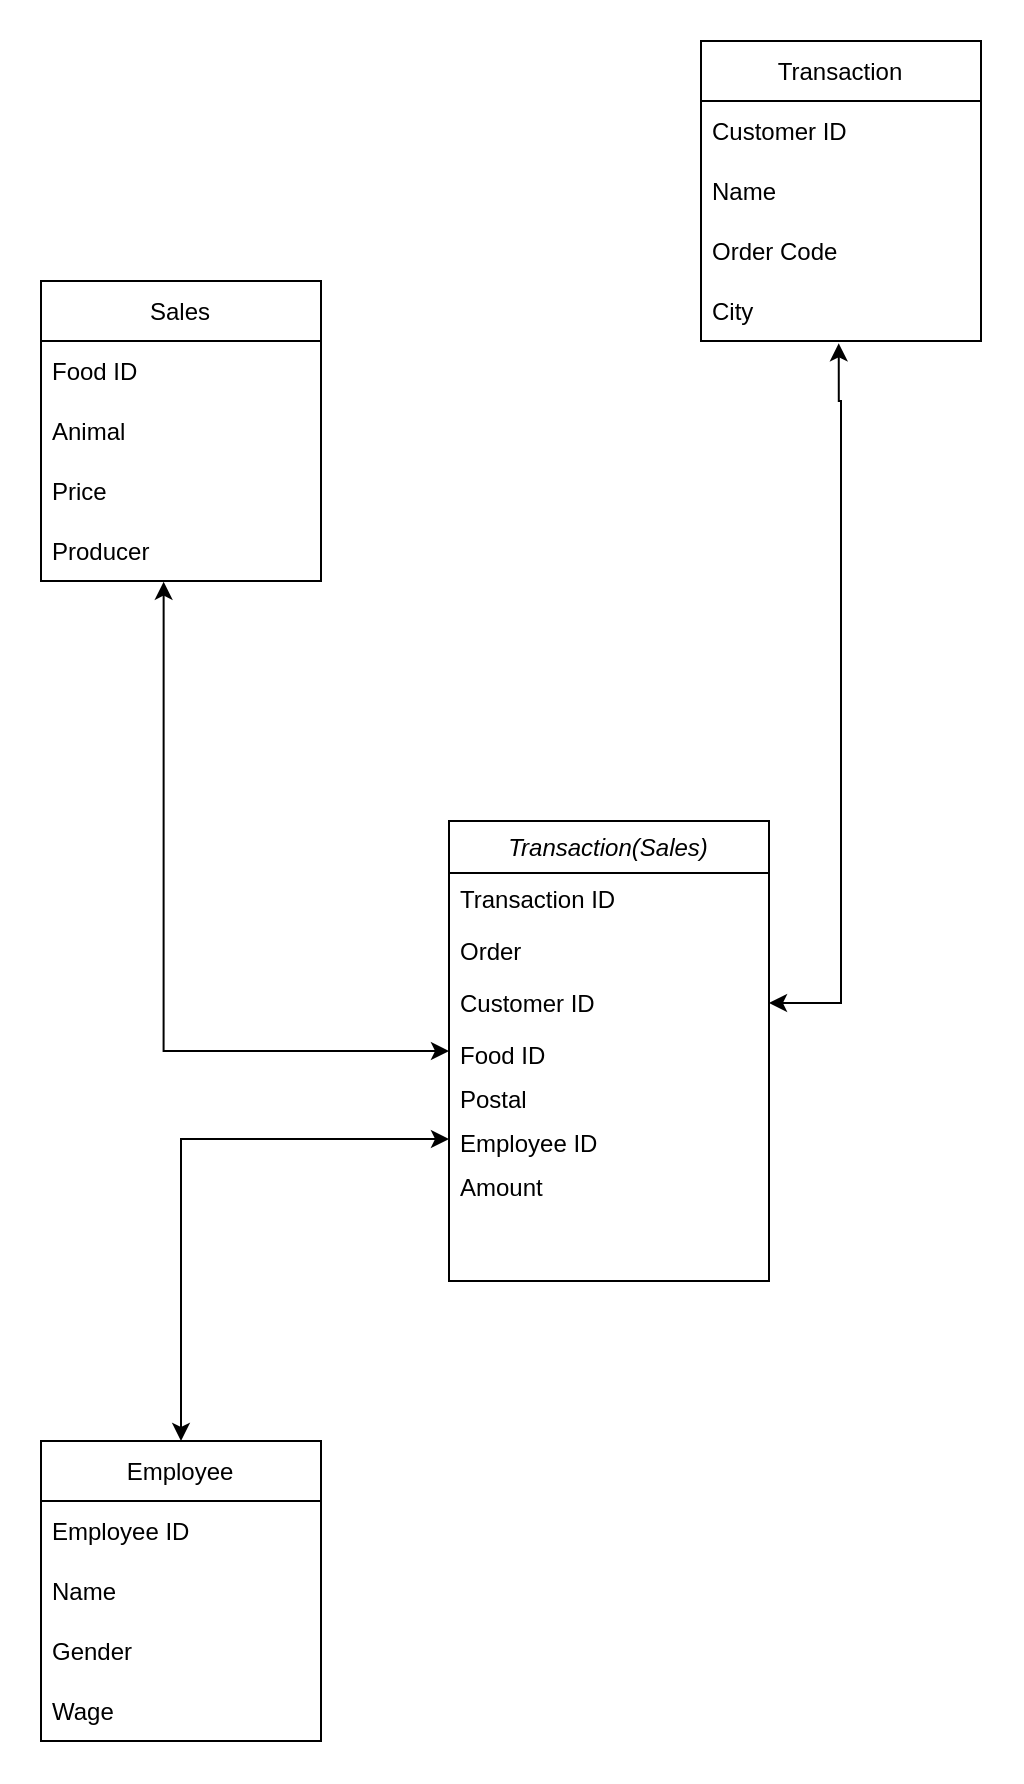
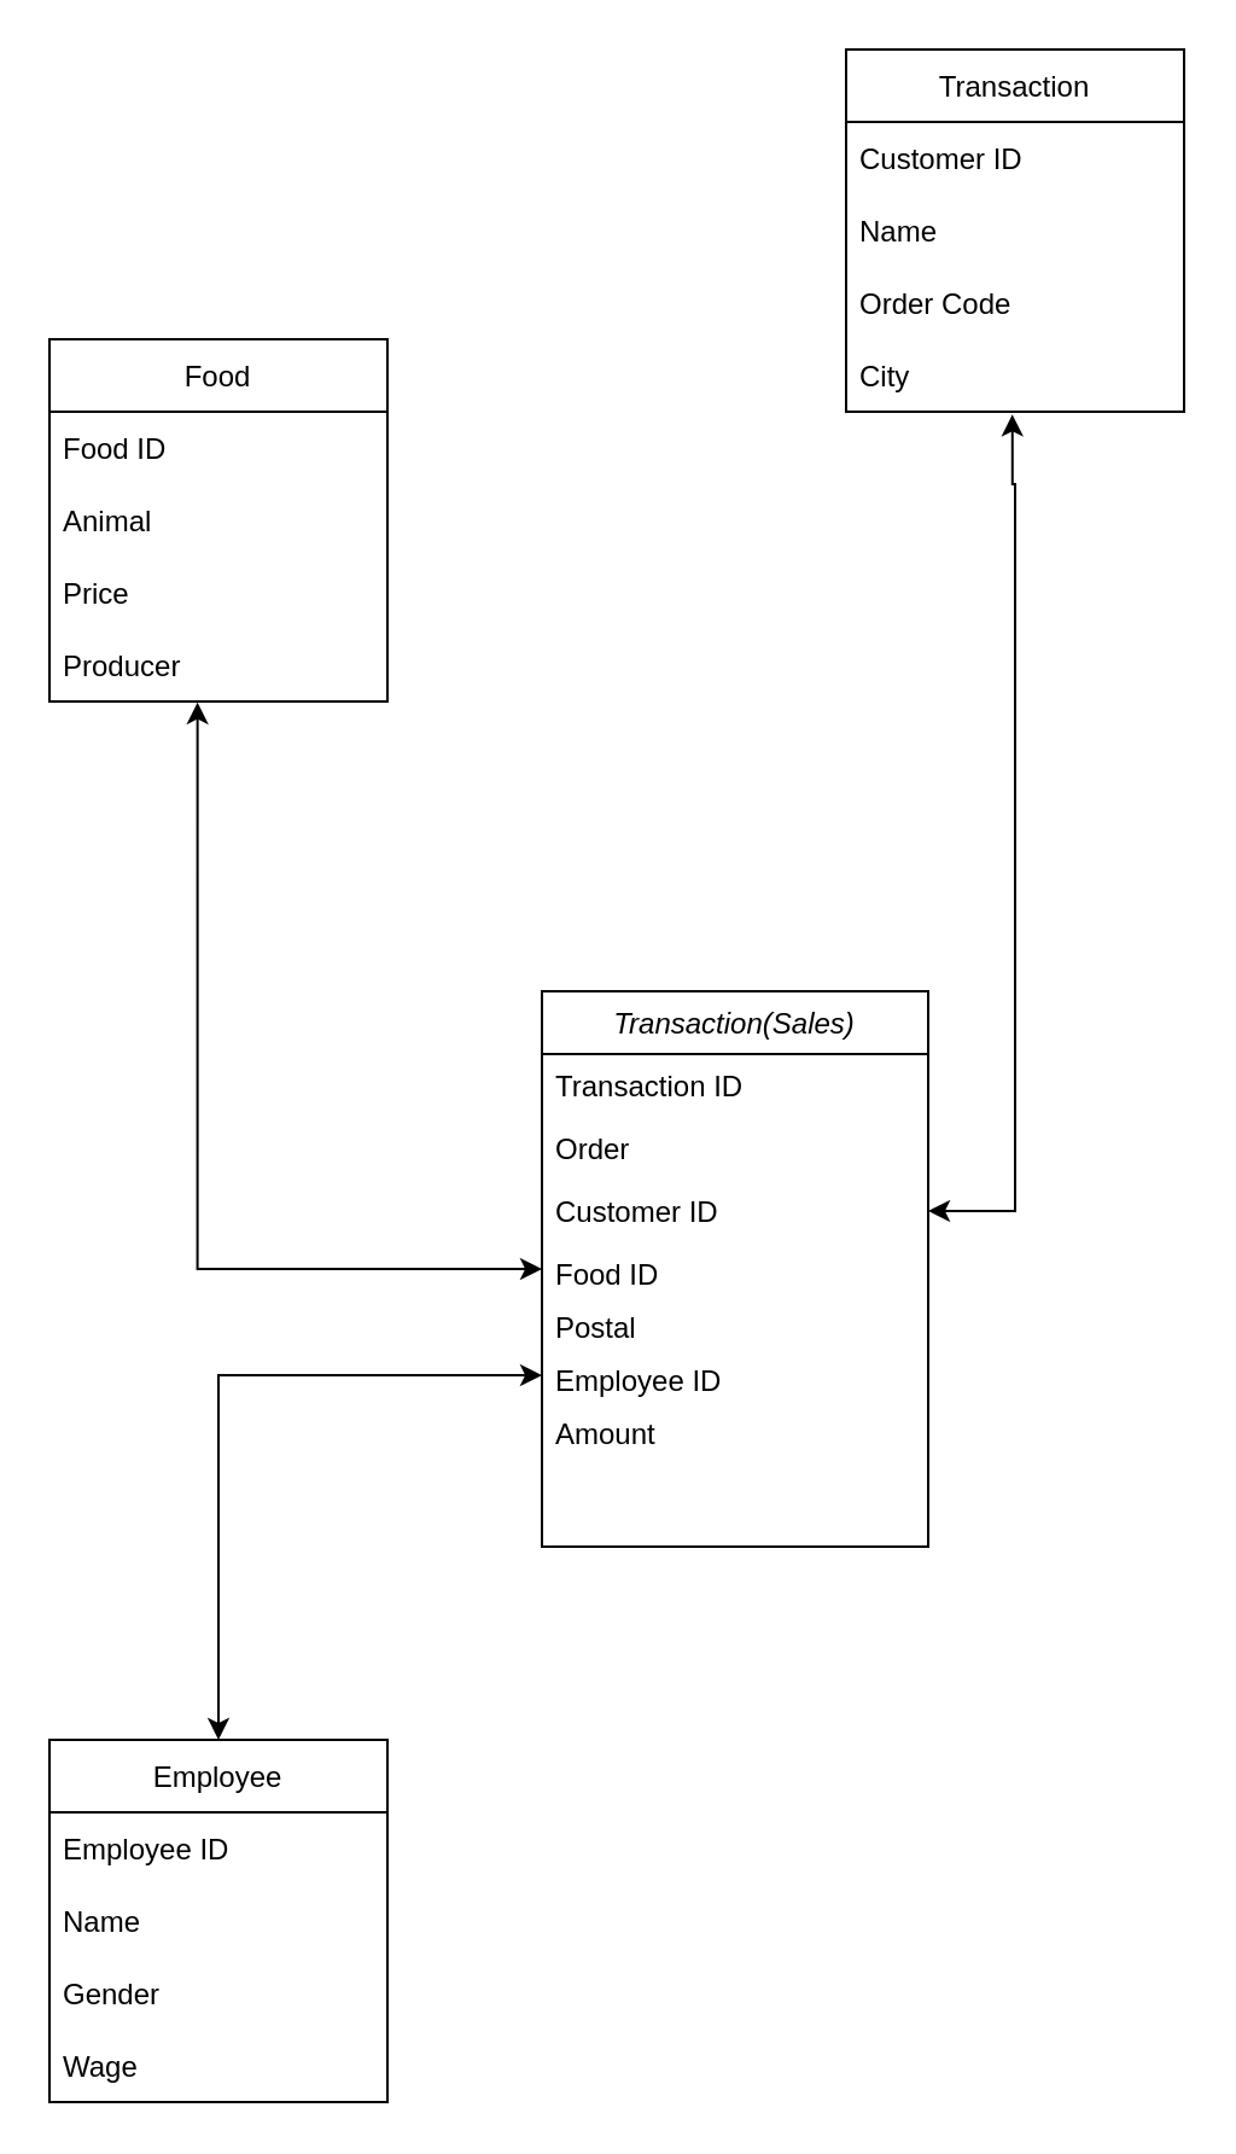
  <mxCell id="0" />
  <mxCell id="1" parent="0" />
  <mxCell id="2" style="edgeStyle=orthogonalEdgeStyle;rounded=0;orthogonalLoop=1;jettySize=auto;html=1;exitX=1;exitY=0.5;exitDx=0;exitDy=0;entryX=0.492;entryY=1.039;entryDx=0;entryDy=0;entryPerimeter=0;startArrow=classic;startFill=1;" edge="1" parent="1" source="7" target="16"><mxGeometry relative="1" as="geometry"><Array as="points"><mxPoint x="420" y="501" /><mxPoint x="420" y="200" /><mxPoint x="419" y="200" /></Array></mxGeometry></mxCell>
  <mxCell id="3" style="edgeStyle=orthogonalEdgeStyle;rounded=0;orthogonalLoop=1;jettySize=auto;html=1;exitX=0;exitY=0.5;exitDx=0;exitDy=0;entryX=0.5;entryY=0;entryDx=0;entryDy=0;startArrow=classic;startFill=1;" edge="1" parent="1" source="10" target="23"><mxGeometry relative="1" as="geometry"><Array as="points"><mxPoint x="224" y="569" /><mxPoint x="90" y="570" /></Array></mxGeometry></mxCell>
  <mxCell id="4" value="Transaction(Sales)" style="swimlane;fontStyle=2;align=center;verticalAlign=top;childLayout=stackLayout;horizontal=1;startSize=26;horizontalStack=0;resizeParent=1;resizeLast=0;collapsible=1;marginBottom=0;rounded=0;shadow=0;strokeWidth=1;" parent="1" vertex="1"><mxGeometry x="224" y="410" width="160" height="230" as="geometry"><mxRectangle x="230" y="140" width="160" height="26" as="alternateBounds" /></mxGeometry></mxCell>
  <mxCell id="5" value="Transaction ID" style="text;align=left;verticalAlign=top;spacingLeft=4;spacingRight=4;overflow=hidden;rotatable=0;points=[[0,0.5],[1,0.5]];portConstraint=eastwest;" parent="4" vertex="1"><mxGeometry y="26" width="160" height="26" as="geometry" /></mxCell>
  <mxCell id="6" value="Order" style="text;align=left;verticalAlign=top;spacingLeft=4;spacingRight=4;overflow=hidden;rotatable=0;points=[[0,0.5],[1,0.5]];portConstraint=eastwest;" vertex="1" parent="4"><mxGeometry y="52" width="160" height="26" as="geometry" /></mxCell>
  <mxCell id="7" value="Customer ID" style="text;align=left;verticalAlign=top;spacingLeft=4;spacingRight=4;overflow=hidden;rotatable=0;points=[[0,0.5],[1,0.5]];portConstraint=eastwest;rounded=0;shadow=0;html=0;" parent="4" vertex="1"><mxGeometry y="78" width="160" height="26" as="geometry" /></mxCell>
  <mxCell id="8" value="Food ID" style="text;align=left;verticalAlign=top;spacingLeft=4;spacingRight=4;overflow=hidden;rotatable=0;points=[[0,0.5],[1,0.5]];portConstraint=eastwest;rounded=0;shadow=0;html=0;" parent="4" vertex="1"><mxGeometry y="104" width="160" height="22" as="geometry" /></mxCell>
  <mxCell id="9" value="Postal &#10;" style="text;align=left;verticalAlign=top;spacingLeft=4;spacingRight=4;overflow=hidden;rotatable=0;points=[[0,0.5],[1,0.5]];portConstraint=eastwest;rounded=0;shadow=0;html=0;" vertex="1" parent="4"><mxGeometry y="126" width="160" height="22" as="geometry" /></mxCell>
  <mxCell id="10" value="Employee ID" style="text;align=left;verticalAlign=top;spacingLeft=4;spacingRight=4;overflow=hidden;rotatable=0;points=[[0,0.5],[1,0.5]];portConstraint=eastwest;rounded=0;shadow=0;html=0;" vertex="1" parent="4"><mxGeometry y="148" width="160" height="22" as="geometry" /></mxCell>
  <mxCell id="11" value="Amount" style="text;align=left;verticalAlign=top;spacingLeft=4;spacingRight=4;overflow=hidden;rotatable=0;points=[[0,0.5],[1,0.5]];portConstraint=eastwest;rounded=0;shadow=0;html=0;" vertex="1" parent="4"><mxGeometry y="170" width="160" height="22" as="geometry" /></mxCell>
  <mxCell id="12" value="Transaction" style="swimlane;fontStyle=0;childLayout=stackLayout;horizontal=1;startSize=30;horizontalStack=0;resizeParent=1;resizeParentMax=0;resizeLast=0;collapsible=1;marginBottom=0;" vertex="1" parent="1"><mxGeometry x="350" y="20" width="140" height="150" as="geometry" /></mxCell>
  <mxCell id="13" value="Customer ID" style="text;strokeColor=none;fillColor=none;align=left;verticalAlign=middle;spacingLeft=4;spacingRight=4;overflow=hidden;points=[[0,0.5],[1,0.5]];portConstraint=eastwest;rotatable=0;" vertex="1" parent="12"><mxGeometry y="30" width="140" height="30" as="geometry" /></mxCell>
  <mxCell id="14" value="Name" style="text;strokeColor=none;fillColor=none;align=left;verticalAlign=middle;spacingLeft=4;spacingRight=4;overflow=hidden;points=[[0,0.5],[1,0.5]];portConstraint=eastwest;rotatable=0;" vertex="1" parent="12"><mxGeometry y="60" width="140" height="30" as="geometry" /></mxCell>
  <mxCell id="15" value="Order Code" style="text;strokeColor=none;fillColor=none;align=left;verticalAlign=middle;spacingLeft=4;spacingRight=4;overflow=hidden;points=[[0,0.5],[1,0.5]];portConstraint=eastwest;rotatable=0;" vertex="1" parent="12"><mxGeometry y="90" width="140" height="30" as="geometry" /></mxCell>
  <mxCell id="16" value="City" style="text;strokeColor=none;fillColor=none;align=left;verticalAlign=middle;spacingLeft=4;spacingRight=4;overflow=hidden;points=[[0,0.5],[1,0.5]];portConstraint=eastwest;rotatable=0;" vertex="1" parent="12"><mxGeometry y="120" width="140" height="30" as="geometry" /></mxCell>
- <mxCell id="17" value="Sales" style="swimlane;fontStyle=0;childLayout=stackLayout;horizontal=1;startSize=30;horizontalStack=0;resizeParent=1;resizeParentMax=0;resizeLast=0;collapsible=1;marginBottom=0;" vertex="1" parent="1"><mxGeometry x="20" y="140" width="140" height="150" as="geometry" /></mxCell>
+ <mxCell id="17" value="Food" style="swimlane;fontStyle=0;childLayout=stackLayout;horizontal=1;startSize=30;horizontalStack=0;resizeParent=1;resizeParentMax=0;resizeLast=0;collapsible=1;marginBottom=0;" vertex="1" parent="1"><mxGeometry x="20" y="140" width="140" height="150" as="geometry" /></mxCell>
  <mxCell id="18" value="Food ID" style="text;strokeColor=none;fillColor=none;align=left;verticalAlign=middle;spacingLeft=4;spacingRight=4;overflow=hidden;points=[[0,0.5],[1,0.5]];portConstraint=eastwest;rotatable=0;" vertex="1" parent="17"><mxGeometry y="30" width="140" height="30" as="geometry" /></mxCell>
  <mxCell id="19" value="Animal" style="text;strokeColor=none;fillColor=none;align=left;verticalAlign=middle;spacingLeft=4;spacingRight=4;overflow=hidden;points=[[0,0.5],[1,0.5]];portConstraint=eastwest;rotatable=0;" vertex="1" parent="17"><mxGeometry y="60" width="140" height="30" as="geometry" /></mxCell>
  <mxCell id="20" value="Price" style="text;strokeColor=none;fillColor=none;align=left;verticalAlign=middle;spacingLeft=4;spacingRight=4;overflow=hidden;points=[[0,0.5],[1,0.5]];portConstraint=eastwest;rotatable=0;" vertex="1" parent="17"><mxGeometry y="90" width="140" height="30" as="geometry" /></mxCell>
  <mxCell id="21" value="Producer" style="text;strokeColor=none;fillColor=none;align=left;verticalAlign=middle;spacingLeft=4;spacingRight=4;overflow=hidden;points=[[0,0.5],[1,0.5]];portConstraint=eastwest;rotatable=0;" vertex="1" parent="17"><mxGeometry y="120" width="140" height="30" as="geometry" /></mxCell>
  <mxCell id="22" style="edgeStyle=orthogonalEdgeStyle;rounded=0;orthogonalLoop=1;jettySize=auto;html=1;exitX=0;exitY=0.5;exitDx=0;exitDy=0;entryX=0.438;entryY=1.011;entryDx=0;entryDy=0;entryPerimeter=0;startArrow=classic;startFill=1;" edge="1" parent="1" source="8" target="21"><mxGeometry relative="1" as="geometry" /></mxCell>
  <mxCell id="23" value="Employee" style="swimlane;fontStyle=0;childLayout=stackLayout;horizontal=1;startSize=30;horizontalStack=0;resizeParent=1;resizeParentMax=0;resizeLast=0;collapsible=1;marginBottom=0;" vertex="1" parent="1"><mxGeometry x="20" y="720" width="140" height="150" as="geometry" /></mxCell>
  <mxCell id="24" value="Employee ID" style="text;strokeColor=none;fillColor=none;align=left;verticalAlign=middle;spacingLeft=4;spacingRight=4;overflow=hidden;points=[[0,0.5],[1,0.5]];portConstraint=eastwest;rotatable=0;" vertex="1" parent="23"><mxGeometry y="30" width="140" height="30" as="geometry" /></mxCell>
  <mxCell id="25" value="Name" style="text;strokeColor=none;fillColor=none;align=left;verticalAlign=middle;spacingLeft=4;spacingRight=4;overflow=hidden;points=[[0,0.5],[1,0.5]];portConstraint=eastwest;rotatable=0;" vertex="1" parent="23"><mxGeometry y="60" width="140" height="30" as="geometry" /></mxCell>
  <mxCell id="26" value="Gender" style="text;strokeColor=none;fillColor=none;align=left;verticalAlign=middle;spacingLeft=4;spacingRight=4;overflow=hidden;points=[[0,0.5],[1,0.5]];portConstraint=eastwest;rotatable=0;" vertex="1" parent="23"><mxGeometry y="90" width="140" height="30" as="geometry" /></mxCell>
  <mxCell id="27" value="Wage" style="text;strokeColor=none;fillColor=none;align=left;verticalAlign=middle;spacingLeft=4;spacingRight=4;overflow=hidden;points=[[0,0.5],[1,0.5]];portConstraint=eastwest;rotatable=0;" vertex="1" parent="23"><mxGeometry y="120" width="140" height="30" as="geometry" /></mxCell>
